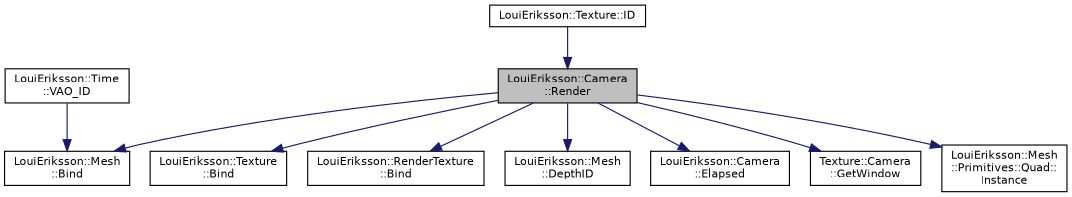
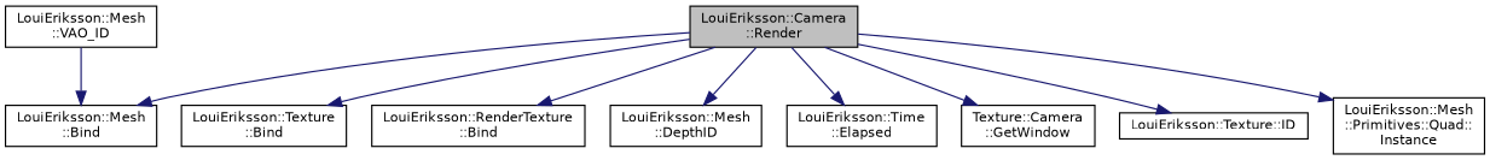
  digraph {
    rankdir=TB
    node [color=black fillcolor=white fontname=Helvetica fontsize=10 shape=record style=filled]
    edge [color=midnightblue fontname=Helvetica fontsize=10 labelfontname=Helvetica labelfontsize=10 style=solid]
    n1 [fillcolor=grey75 fontcolor=black height=0.2 label="LouiEriksson::Camera\l::Render" width=0.4]
    n2 [height=0.2 label="LouiEriksson::Texture\l::Bind" width=0.4]
    n3 [height=0.2 label="LouiEriksson::Mesh\l::Bind" width=0.4]
    n4 [height=0.2 label="LouiEriksson::RenderTexture\l::Bind" width=0.4]
    n5 [height=0.2 label="LouiEriksson::Mesh\l::DepthID" width=0.4]
-   n6 [height=0.2 label="LouiEriksson::Camera\l::Elapsed" width=0.4]
+   n6 [height=0.2 label="LouiEriksson::Time\l::Elapsed" width=0.4]
    n7 [height=0.2 label="Texture::Camera\l::GetWindow" width=0.4]
    n8 [height=0.2 label="LouiEriksson::Texture::ID" width=0.4]
    n9 [height=0.2 label="LouiEriksson::Mesh\l::Primitives::Quad::\lInstance" width=0.4]
-   n10 [height=0.2 label="LouiEriksson::Time\l::VAO_ID" width=0.4]
+   n10 [height=0.2 label="LouiEriksson::Mesh\l::VAO_ID" width=0.4]
    n1 -> n2
    n1 -> n3
    n1 -> n4
    n1 -> n5
    n1 -> n6
    n1 -> n7
-   n8 -> n1
+   n1 -> n8
    n1 -> n9
    n10 -> n3
  }
